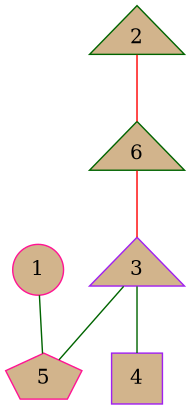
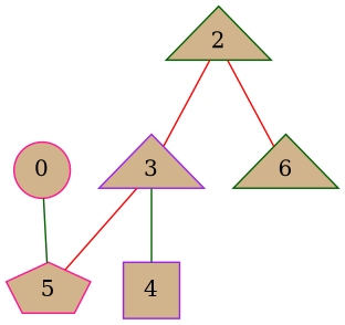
  graph {
    rankdir=TB
    node [color=deeppink fillcolor=tan shape=triangle style=filled]
    edge [color=red]
    5 [shape=pentagon]
-   1 [shape=circle]
+   1 [shape=circle label=0]
    2 [color=darkgreen]
    3 [color=purple]
    6 [color=darkgreen]
    4 [color=purple shape=square]
    1 -- 5 [color=darkgreen]
-   6 -- 3
+   2 -- 3
    2 -- 6
-   3 -- 5 [color=darkgreen]
+   3 -- 5
    3 -- 4 [color=darkgreen]
  }
